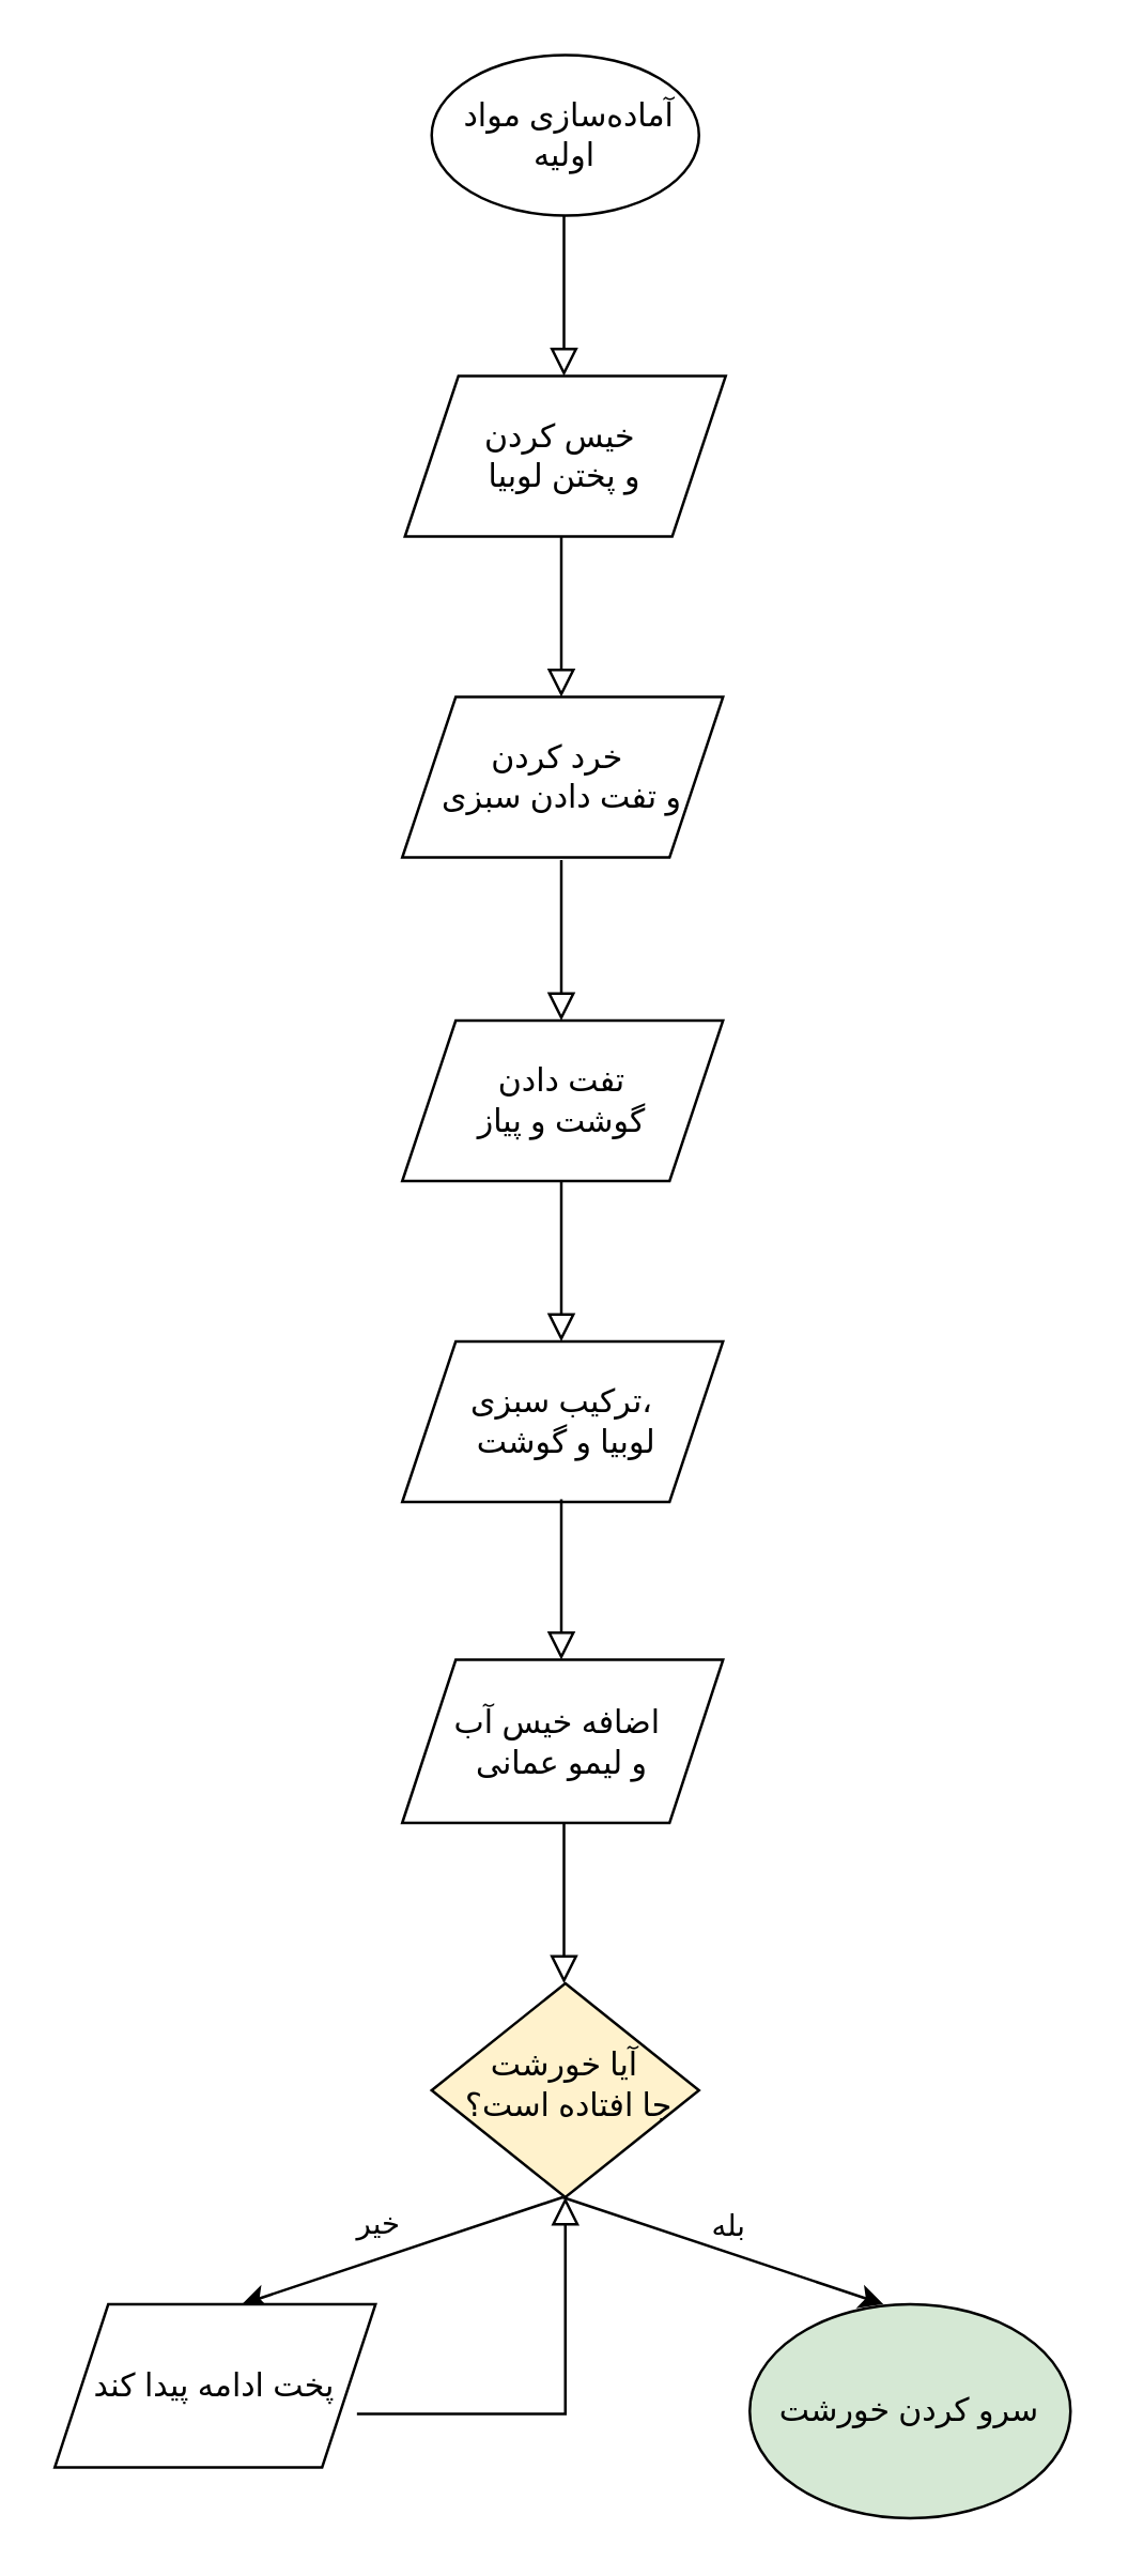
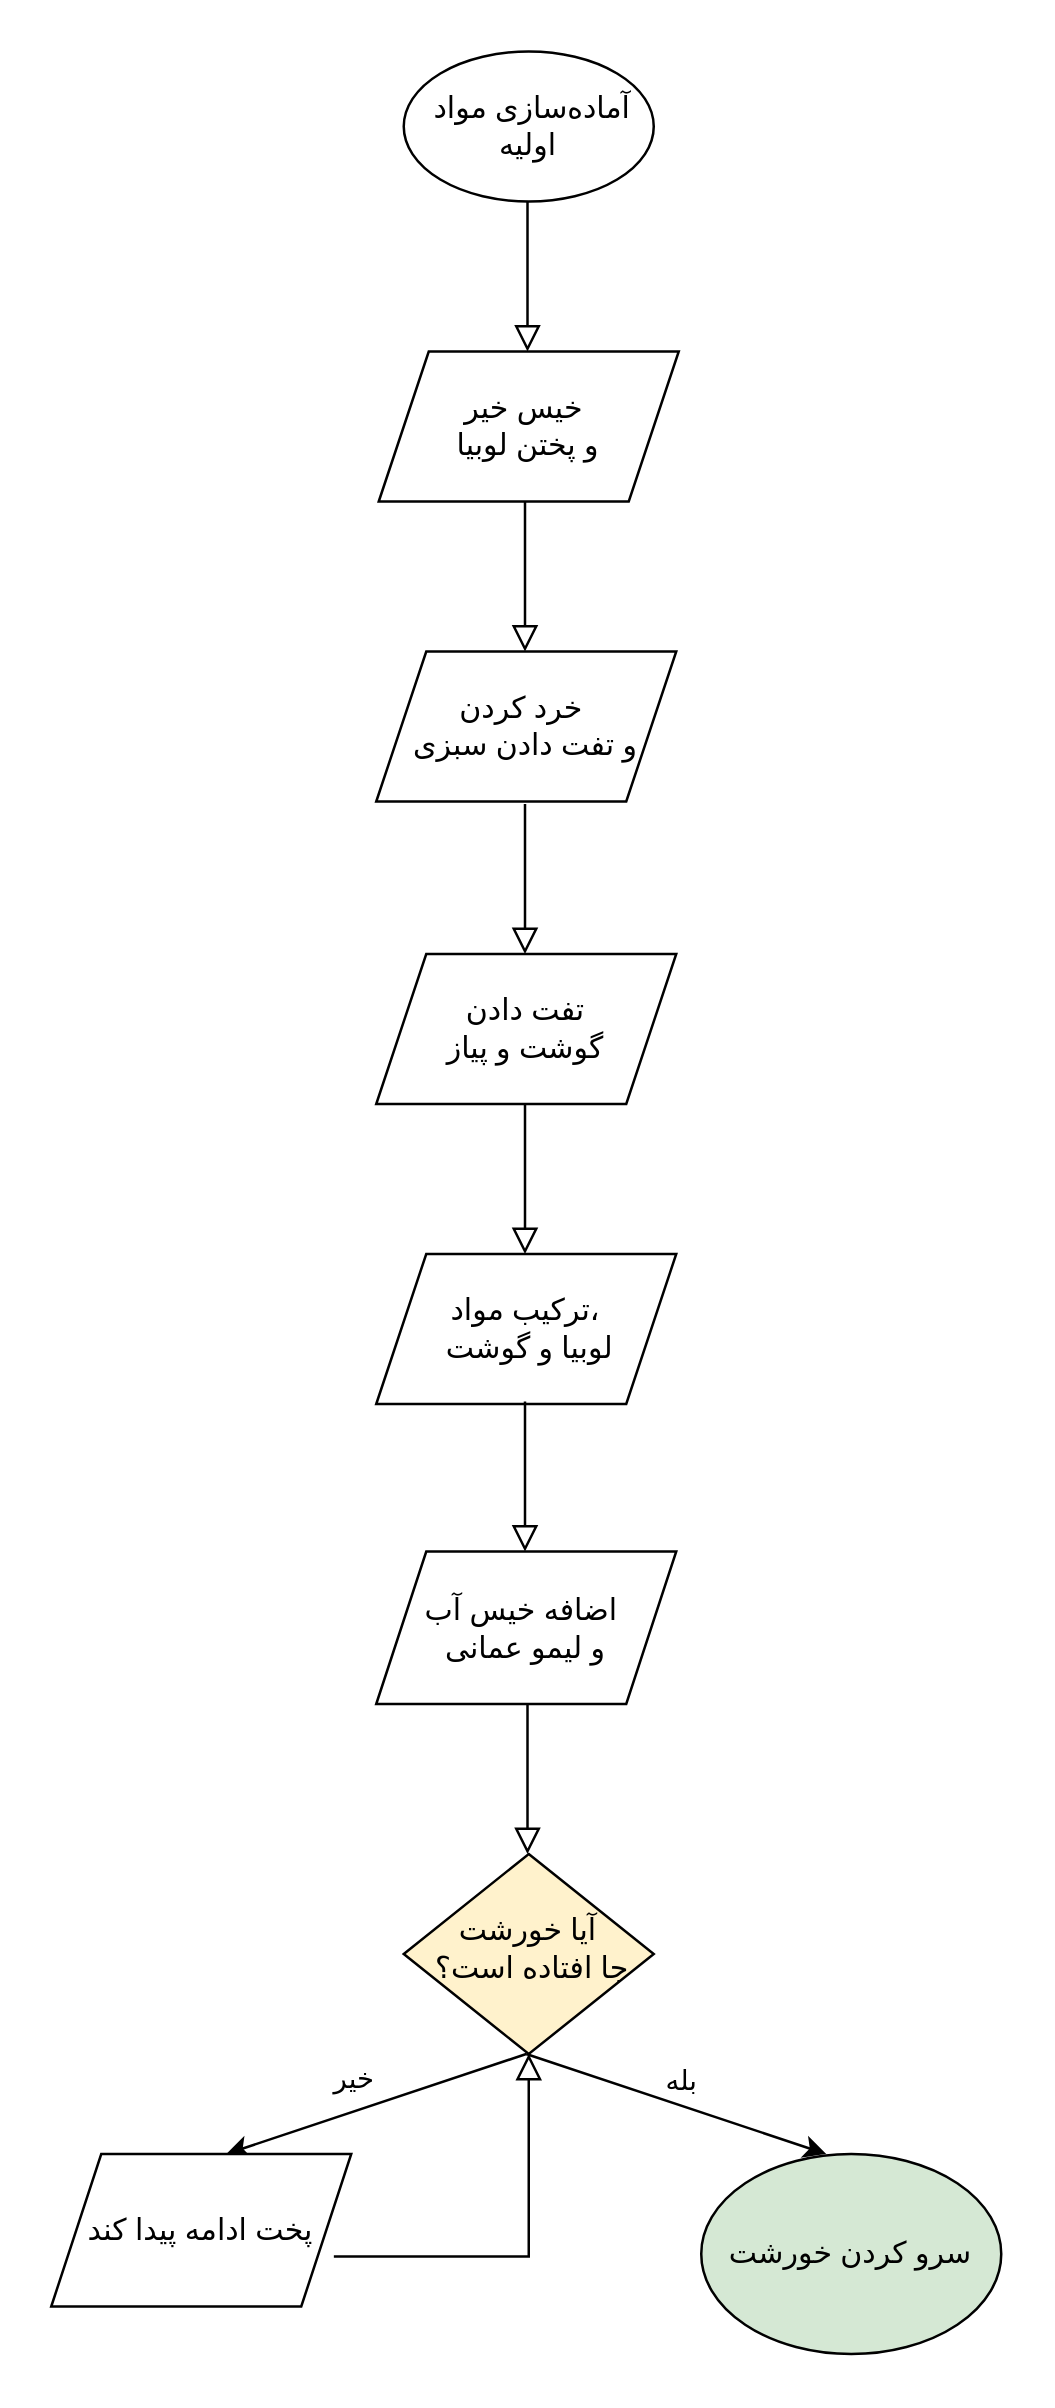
  <mxCell id="0" />
  <mxCell id="1" parent="0" />
  <mxCell id="2" value="" style="rounded=0;html=1;jettySize=auto;orthogonalLoop=1;fontSize=11;endArrow=block;endFill=0;endSize=8;strokeWidth=1;shadow=0;labelBackgroundColor=none;edgeStyle=orthogonalEdgeStyle;" parent="1" edge="1"><mxGeometry relative="1" as="geometry"><mxPoint x="209.5" y="200" as="sourcePoint" /><mxPoint x="209.5" y="260" as="targetPoint" /></mxGeometry></mxCell>
  <mxCell id="3" value="آیا خورشت&lt;div&gt;&amp;nbsp;جا افتاده است؟&lt;/div&gt;" style="rhombus;whiteSpace=wrap;html=1;shadow=0;fontFamily=Helvetica;fontSize=12;align=center;strokeWidth=1;spacing=6;spacingTop=-4;fillColor=#fff2cc;" parent="1" vertex="1"><mxGeometry x="161" y="741" width="100" height="80" as="geometry" /></mxCell>
  <mxCell id="4" value="&amp;nbsp;آماده‌سازی مواد اولیه" style="ellipse;whiteSpace=wrap;html=1;" parent="1" vertex="1"><mxGeometry x="161" y="20" width="100" height="60" as="geometry" /></mxCell>
- <mxCell id="5" value="خیس کردن&amp;nbsp;&lt;div&gt;و پختن لوبیا&lt;/div&gt;" style="shape=parallelogram;perimeter=parallelogramPerimeter;whiteSpace=wrap;html=1;fixedSize=1;" parent="1" vertex="1"><mxGeometry x="151" y="140" width="120" height="60" as="geometry" /></mxCell>
+ <mxCell id="5" value="خیس خیر&amp;nbsp;&lt;div&gt;و پختن لوبیا&lt;/div&gt;" style="shape=parallelogram;perimeter=parallelogramPerimeter;whiteSpace=wrap;html=1;fixedSize=1;" parent="1" vertex="1"><mxGeometry x="151" y="140" width="120" height="60" as="geometry" /></mxCell>
  <mxCell id="6" value="" style="rounded=0;html=1;jettySize=auto;orthogonalLoop=1;fontSize=11;endArrow=block;endFill=0;endSize=8;strokeWidth=1;shadow=0;labelBackgroundColor=none;edgeStyle=orthogonalEdgeStyle;" parent="1" edge="1"><mxGeometry relative="1" as="geometry"><mxPoint x="210.5" y="80" as="sourcePoint" /><mxPoint x="210.5" y="140" as="targetPoint" /></mxGeometry></mxCell>
  <mxCell id="7" value="&lt;span style=&quot;color: rgba(0, 0, 0, 0); font-family: monospace; font-size: 0px; text-align: start; text-wrap: nowrap;&quot;&gt;%3CmxGraphModel%3E%3Croot%3E%3CmxCell%20id%3D%220%22%2F%3E%3CmxCell%20id%3D%221%22%20parent%3D%220%22%2F%3E%3CmxCell%20id%3D%222%22%20value%3D%22%D8%AE%DB%8C%D8%B3%20%DA%A9%D8%B1%D8%AF%D9%86%20%D9%88%20%D9%BE%D8%AE%D8%AA%D9%86%20%D9%84%D9%88%D8%A8%DB%8C%D8%A7%22%20style%3D%22shape%3Dparallelogram%3Bperimeter%3DparallelogramPerimeter%3BwhiteSpace%3Dwrap%3Bhtml%3D1%3BfixedSize%3D1%3B%22%20vertex%3D%221%22%20parent%3D%221%22%3E%3CmxGeometry%20x%3D%22160%22%20y%3D%22180%22%20width%3D%22120%22%20height%3D%2260%22%20as%3D%22geometry%22%2F%3E%3C%2FmxCell%3E%3C%2Froot%3E%3C%2FmxGraphModel%3E&lt;/span&gt;خرد کردن&amp;nbsp;&lt;div&gt;و تفت دادن سبزی&lt;/div&gt;" style="shape=parallelogram;perimeter=parallelogramPerimeter;whiteSpace=wrap;html=1;fixedSize=1;" parent="1" vertex="1"><mxGeometry x="150" y="260" width="120" height="60" as="geometry" /></mxCell>
  <mxCell id="8" value="" style="rounded=0;html=1;jettySize=auto;orthogonalLoop=1;fontSize=11;endArrow=block;endFill=0;endSize=8;strokeWidth=1;shadow=0;labelBackgroundColor=none;edgeStyle=orthogonalEdgeStyle;" parent="1" edge="1"><mxGeometry relative="1" as="geometry"><mxPoint x="209.5" y="321" as="sourcePoint" /><mxPoint x="209.5" y="381" as="targetPoint" /></mxGeometry></mxCell>
  <mxCell id="9" value="&lt;span style=&quot;color: rgba(0, 0, 0, 0); font-family: monospace; font-size: 0px; text-align: start; text-wrap: nowrap;&quot;&gt;%3CmxGraphModel%3E%3Croot%3E%3CmxCell%20id%3D%220%22%2F%3E%3CmxCell%20id%3D%221%22%20parent%3D%220%22%2F%3E%3CmxCell%20id%3D%222%22%20value%3D%22%D8%AE%DB%8C%D8%B3%20%DA%A9%D8%B1%D8%AF%D9%86%20%D9%88%20%D9%BE%D8%AE%D8%AA%D9%86%20%D9%84%D9%88%D8%A8%DB%8C%D8%A7%22%20style%3D%22shape%3Dparallelogram%3Bperimeter%3DparallelogramPerimeter%3BwhiteSpace%3Dwrap%3Bhtml%3D1%3BfixedSize%3D1%3B%22%20vertex%3D%221%22%20parent%3D%221%22%3E%3CmxGeometry%20x%3D%22160%22%20y%3D%22180%22%20width%3D%22120%22%20height%3D%2260%22%20as%3D%22geometry%22%2F%3E%3C%2FmxCell%3E%3C%2Froot%3E%3C%2FmxGr&lt;/span&gt;تفت دادن&lt;div&gt;گوشت و پیاز&lt;/div&gt;" style="shape=parallelogram;perimeter=parallelogramPerimeter;whiteSpace=wrap;html=1;fixedSize=1;" parent="1" vertex="1"><mxGeometry x="150" y="381" width="120" height="60" as="geometry" /></mxCell>
  <mxCell id="10" value="" style="rounded=0;html=1;jettySize=auto;orthogonalLoop=1;fontSize=11;endArrow=block;endFill=0;endSize=8;strokeWidth=1;shadow=0;labelBackgroundColor=none;edgeStyle=orthogonalEdgeStyle;" parent="1" edge="1"><mxGeometry relative="1" as="geometry"><mxPoint x="209.5" y="441" as="sourcePoint" /><mxPoint x="209.5" y="501" as="targetPoint" /></mxGeometry></mxCell>
- <mxCell id="11" value="ترکیب سبزی،&lt;div&gt;&amp;nbsp;لوبیا و گوشت&lt;br&gt;&lt;/div&gt;" style="shape=parallelogram;perimeter=parallelogramPerimeter;whiteSpace=wrap;html=1;fixedSize=1;" parent="1" vertex="1"><mxGeometry x="150" y="501" width="120" height="60" as="geometry" /></mxCell>
+ <mxCell id="11" value="ترکیب مواد،&lt;div&gt;&amp;nbsp;لوبیا و گوشت&lt;br&gt;&lt;/div&gt;" style="shape=parallelogram;perimeter=parallelogramPerimeter;whiteSpace=wrap;html=1;fixedSize=1;" parent="1" vertex="1"><mxGeometry x="150" y="501" width="120" height="60" as="geometry" /></mxCell>
  <mxCell id="12" value="" style="rounded=0;html=1;jettySize=auto;orthogonalLoop=1;fontSize=11;endArrow=block;endFill=0;endSize=8;strokeWidth=1;shadow=0;labelBackgroundColor=none;edgeStyle=orthogonalEdgeStyle;" parent="1" edge="1"><mxGeometry relative="1" as="geometry"><mxPoint x="209.5" y="560" as="sourcePoint" /><mxPoint x="209.5" y="620" as="targetPoint" /></mxGeometry></mxCell>
  <mxCell id="13" value="&lt;div&gt;اضافه خیس آب&amp;nbsp;&lt;/div&gt;&lt;div&gt;و لیمو عمانی&lt;br&gt;&lt;/div&gt;" style="shape=parallelogram;perimeter=parallelogramPerimeter;whiteSpace=wrap;html=1;fixedSize=1;" parent="1" vertex="1"><mxGeometry x="150" y="620" width="120" height="61" as="geometry" /></mxCell>
  <mxCell id="14" value="" style="rounded=0;html=1;jettySize=auto;orthogonalLoop=1;fontSize=11;endArrow=block;endFill=0;endSize=8;strokeWidth=1;shadow=0;labelBackgroundColor=none;edgeStyle=orthogonalEdgeStyle;" parent="1" edge="1"><mxGeometry relative="1" as="geometry"><mxPoint x="210.5" y="681" as="sourcePoint" /><mxPoint x="210.5" y="741" as="targetPoint" /></mxGeometry></mxCell>
  <mxCell id="15" value="" style="endArrow=classic;html=1;rounded=0;" parent="1" edge="1"><mxGeometry width="50" height="50" relative="1" as="geometry"><mxPoint x="210" y="821" as="sourcePoint" /><mxPoint x="330" y="861" as="targetPoint" /></mxGeometry></mxCell>
  <mxCell id="16" value="بله" style="edgeLabel;html=1;align=center;verticalAlign=middle;resizable=0;points=[];" parent="15" connectable="0" vertex="1"><mxGeometry x="-0.055" y="4" relative="1" as="geometry"><mxPoint x="3" y="-5" as="offset" /></mxGeometry></mxCell>
  <mxCell id="17" value="" style="endArrow=classic;html=1;rounded=0;" parent="1" edge="1"><mxGeometry width="50" height="50" relative="1" as="geometry"><mxPoint x="210" y="821" as="sourcePoint" /><mxPoint x="90" y="861" as="targetPoint" /></mxGeometry></mxCell>
  <mxCell id="18" value="خیر" style="edgeLabel;html=1;align=center;verticalAlign=middle;resizable=0;points=[];" parent="17" connectable="0" vertex="1"><mxGeometry x="0.035" relative="1" as="geometry"><mxPoint x="-8" y="-11" as="offset" /></mxGeometry></mxCell>
  <mxCell id="19" value="سرو کردن خورشت" style="ellipse;whiteSpace=wrap;html=1;fillColor=#d5e8d4;" parent="1" vertex="1"><mxGeometry x="280" y="861" width="120" height="80" as="geometry" /></mxCell>
  <mxCell id="20" value="&lt;div&gt;پخت ادامه پیدا کند&lt;br&gt;&lt;/div&gt;" style="shape=parallelogram;perimeter=parallelogramPerimeter;whiteSpace=wrap;html=1;fixedSize=1;" parent="1" vertex="1"><mxGeometry x="20" y="861" width="120" height="61" as="geometry" /></mxCell>
  <mxCell id="21" value="" style="rounded=0;html=1;jettySize=auto;orthogonalLoop=1;fontSize=11;endArrow=block;endFill=0;endSize=8;strokeWidth=1;shadow=0;labelBackgroundColor=none;edgeStyle=orthogonalEdgeStyle;exitX=0.942;exitY=0.672;exitDx=0;exitDy=0;exitPerimeter=0;" parent="1" source="20" target="3" edge="1"><mxGeometry relative="1" as="geometry"><mxPoint x="183" y="922" as="sourcePoint" /><mxPoint x="183" y="982" as="targetPoint" /></mxGeometry></mxCell>
